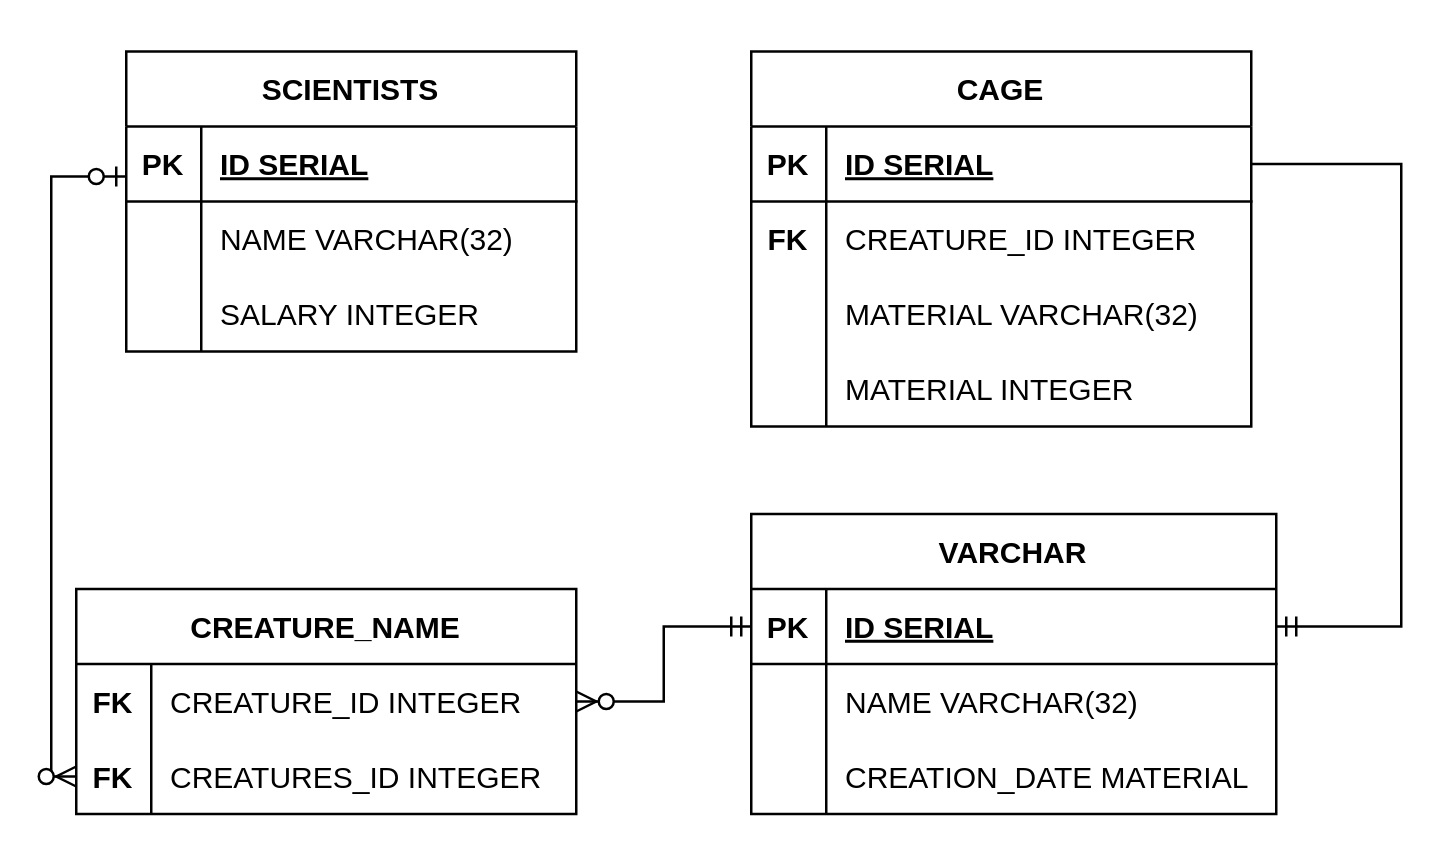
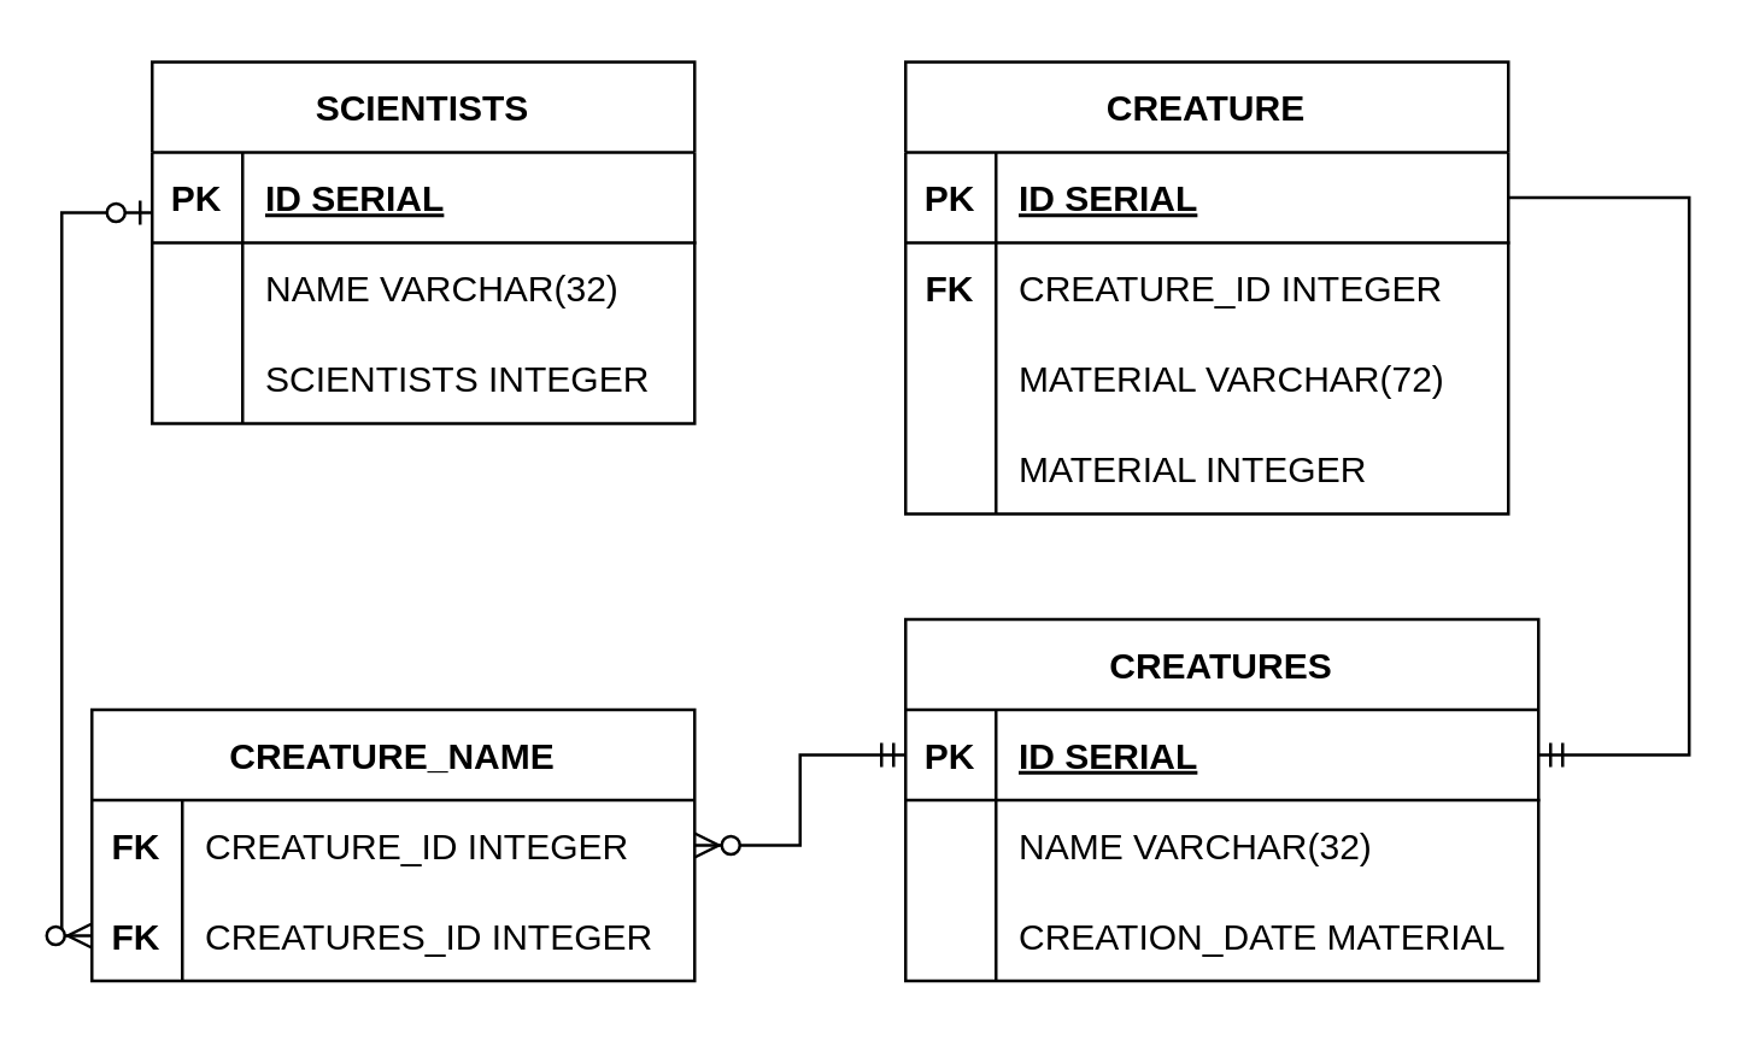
  <mxCell id="0" />
  <mxCell id="1" parent="0" />
  <mxCell id="2" value="SCIENTISTS" style="shape=table;startSize=30;container=1;collapsible=1;childLayout=tableLayout;fixedRows=1;rowLines=0;fontStyle=1;align=center;resizeLast=1;" vertex="1" parent="1"><mxGeometry x="50" y="20" width="180" height="120" as="geometry" /></mxCell>
  <mxCell id="3" value="" style="shape=tableRow;horizontal=0;startSize=0;swimlaneHead=0;swimlaneBody=0;fillColor=none;collapsible=0;dropTarget=0;points=[[0,0.5],[1,0.5]];portConstraint=eastwest;strokeColor=inherit;top=0;left=0;right=0;bottom=1;" vertex="1" parent="2"><mxGeometry y="30" width="180" height="30" as="geometry" /></mxCell>
  <mxCell id="4" value="PK" style="shape=partialRectangle;overflow=hidden;connectable=0;fillColor=none;strokeColor=inherit;top=0;left=0;bottom=0;right=0;fontStyle=1;" vertex="1" parent="3"><mxGeometry width="30" height="30" as="geometry"><mxRectangle width="30" height="30" as="alternateBounds" /></mxGeometry></mxCell>
  <mxCell id="5" value="ID SERIAL " style="shape=partialRectangle;overflow=hidden;connectable=0;fillColor=none;align=left;strokeColor=inherit;top=0;left=0;bottom=0;right=0;spacingLeft=6;fontStyle=5;" vertex="1" parent="3"><mxGeometry x="30" width="150" height="30" as="geometry"><mxRectangle width="150" height="30" as="alternateBounds" /></mxGeometry></mxCell>
  <mxCell id="6" value="" style="shape=tableRow;horizontal=0;startSize=0;swimlaneHead=0;swimlaneBody=0;fillColor=none;collapsible=0;dropTarget=0;points=[[0,0.5],[1,0.5]];portConstraint=eastwest;strokeColor=inherit;top=0;left=0;right=0;bottom=0;" vertex="1" parent="2"><mxGeometry y="60" width="180" height="30" as="geometry" /></mxCell>
  <mxCell id="7" value="" style="shape=partialRectangle;overflow=hidden;connectable=0;fillColor=none;strokeColor=inherit;top=0;left=0;bottom=0;right=0;" vertex="1" parent="6"><mxGeometry width="30" height="30" as="geometry"><mxRectangle width="30" height="30" as="alternateBounds" /></mxGeometry></mxCell>
  <mxCell id="8" value="NAME VARCHAR(32)" style="shape=partialRectangle;overflow=hidden;connectable=0;fillColor=none;align=left;strokeColor=inherit;top=0;left=0;bottom=0;right=0;spacingLeft=6;" vertex="1" parent="6"><mxGeometry x="30" width="150" height="30" as="geometry"><mxRectangle width="150" height="30" as="alternateBounds" /></mxGeometry></mxCell>
  <mxCell id="9" value="" style="shape=tableRow;horizontal=0;startSize=0;swimlaneHead=0;swimlaneBody=0;fillColor=none;collapsible=0;dropTarget=0;points=[[0,0.5],[1,0.5]];portConstraint=eastwest;strokeColor=inherit;top=0;left=0;right=0;bottom=0;" vertex="1" parent="2"><mxGeometry y="90" width="180" height="30" as="geometry" /></mxCell>
  <mxCell id="10" value="" style="shape=partialRectangle;overflow=hidden;connectable=0;fillColor=none;strokeColor=inherit;top=0;left=0;bottom=0;right=0;" vertex="1" parent="9"><mxGeometry width="30" height="30" as="geometry"><mxRectangle width="30" height="30" as="alternateBounds" /></mxGeometry></mxCell>
- <mxCell id="11" value="SALARY INTEGER" style="shape=partialRectangle;overflow=hidden;connectable=0;fillColor=none;align=left;strokeColor=inherit;top=0;left=0;bottom=0;right=0;spacingLeft=6;" vertex="1" parent="9"><mxGeometry x="30" width="150" height="30" as="geometry"><mxRectangle width="150" height="30" as="alternateBounds" /></mxGeometry></mxCell>
- <mxCell id="12" value="VARCHAR" style="shape=table;startSize=30;container=1;collapsible=1;childLayout=tableLayout;fixedRows=1;rowLines=0;fontStyle=1;align=center;resizeLast=1;" vertex="1" parent="1"><mxGeometry x="300" y="205" width="210" height="120" as="geometry" /></mxCell>
+ <mxCell id="11" value="SCIENTISTS INTEGER" style="shape=partialRectangle;overflow=hidden;connectable=0;fillColor=none;align=left;strokeColor=inherit;top=0;left=0;bottom=0;right=0;spacingLeft=6;" vertex="1" parent="9"><mxGeometry x="30" width="150" height="30" as="geometry"><mxRectangle width="150" height="30" as="alternateBounds" /></mxGeometry></mxCell>
+ <mxCell id="12" value="CREATURES" style="shape=table;startSize=30;container=1;collapsible=1;childLayout=tableLayout;fixedRows=1;rowLines=0;fontStyle=1;align=center;resizeLast=1;" vertex="1" parent="1"><mxGeometry x="300" y="205" width="210" height="120" as="geometry" /></mxCell>
  <mxCell id="13" value="" style="shape=tableRow;horizontal=0;startSize=0;swimlaneHead=0;swimlaneBody=0;fillColor=none;collapsible=0;dropTarget=0;points=[[0,0.5],[1,0.5]];portConstraint=eastwest;strokeColor=inherit;top=0;left=0;right=0;bottom=1;" vertex="1" parent="12"><mxGeometry y="30" width="210" height="30" as="geometry" /></mxCell>
  <mxCell id="14" value="PK" style="shape=partialRectangle;overflow=hidden;connectable=0;fillColor=none;strokeColor=inherit;top=0;left=0;bottom=0;right=0;fontStyle=1;" vertex="1" parent="13"><mxGeometry width="30" height="30" as="geometry"><mxRectangle width="30" height="30" as="alternateBounds" /></mxGeometry></mxCell>
  <mxCell id="15" value="ID SERIAL " style="shape=partialRectangle;overflow=hidden;connectable=0;fillColor=none;align=left;strokeColor=inherit;top=0;left=0;bottom=0;right=0;spacingLeft=6;fontStyle=5;" vertex="1" parent="13"><mxGeometry x="30" width="180" height="30" as="geometry"><mxRectangle width="180" height="30" as="alternateBounds" /></mxGeometry></mxCell>
  <mxCell id="16" value="" style="shape=tableRow;horizontal=0;startSize=0;swimlaneHead=0;swimlaneBody=0;fillColor=none;collapsible=0;dropTarget=0;points=[[0,0.5],[1,0.5]];portConstraint=eastwest;strokeColor=inherit;top=0;left=0;right=0;bottom=0;" vertex="1" parent="12"><mxGeometry y="60" width="210" height="30" as="geometry" /></mxCell>
  <mxCell id="17" value="" style="shape=partialRectangle;overflow=hidden;connectable=0;fillColor=none;strokeColor=inherit;top=0;left=0;bottom=0;right=0;" vertex="1" parent="16"><mxGeometry width="30" height="30" as="geometry"><mxRectangle width="30" height="30" as="alternateBounds" /></mxGeometry></mxCell>
  <mxCell id="18" value="NAME VARCHAR(32)" style="shape=partialRectangle;overflow=hidden;connectable=0;fillColor=none;align=left;strokeColor=inherit;top=0;left=0;bottom=0;right=0;spacingLeft=6;" vertex="1" parent="16"><mxGeometry x="30" width="180" height="30" as="geometry"><mxRectangle width="180" height="30" as="alternateBounds" /></mxGeometry></mxCell>
  <mxCell id="19" value="" style="shape=tableRow;horizontal=0;startSize=0;swimlaneHead=0;swimlaneBody=0;fillColor=none;collapsible=0;dropTarget=0;points=[[0,0.5],[1,0.5]];portConstraint=eastwest;strokeColor=inherit;top=0;left=0;right=0;bottom=0;" vertex="1" parent="12"><mxGeometry y="90" width="210" height="30" as="geometry" /></mxCell>
  <mxCell id="20" value="" style="shape=partialRectangle;overflow=hidden;connectable=0;fillColor=none;strokeColor=inherit;top=0;left=0;bottom=0;right=0;" vertex="1" parent="19"><mxGeometry width="30" height="30" as="geometry"><mxRectangle width="30" height="30" as="alternateBounds" /></mxGeometry></mxCell>
  <mxCell id="21" value="CREATION_DATE MATERIAL" style="shape=partialRectangle;overflow=hidden;connectable=0;fillColor=none;align=left;strokeColor=inherit;top=0;left=0;bottom=0;right=0;spacingLeft=6;" vertex="1" parent="19"><mxGeometry x="30" width="180" height="30" as="geometry"><mxRectangle width="180" height="30" as="alternateBounds" /></mxGeometry></mxCell>
- <mxCell id="22" value="CAGE" style="shape=table;startSize=30;container=1;collapsible=1;childLayout=tableLayout;fixedRows=1;rowLines=0;fontStyle=1;align=center;resizeLast=1;" vertex="1" parent="1"><mxGeometry x="300" y="20" width="200" height="150" as="geometry" /></mxCell>
+ <mxCell id="22" value="CREATURE" style="shape=table;startSize=30;container=1;collapsible=1;childLayout=tableLayout;fixedRows=1;rowLines=0;fontStyle=1;align=center;resizeLast=1;" vertex="1" parent="1"><mxGeometry x="300" y="20" width="200" height="150" as="geometry" /></mxCell>
  <mxCell id="23" value="" style="shape=tableRow;horizontal=0;startSize=0;swimlaneHead=0;swimlaneBody=0;fillColor=none;collapsible=0;dropTarget=0;points=[[0,0.5],[1,0.5]];portConstraint=eastwest;strokeColor=inherit;top=0;left=0;right=0;bottom=1;" vertex="1" parent="22"><mxGeometry y="30" width="200" height="30" as="geometry" /></mxCell>
  <mxCell id="24" value="PK" style="shape=partialRectangle;overflow=hidden;connectable=0;fillColor=none;strokeColor=inherit;top=0;left=0;bottom=0;right=0;fontStyle=1;" vertex="1" parent="23"><mxGeometry width="30" height="30" as="geometry"><mxRectangle width="30" height="30" as="alternateBounds" /></mxGeometry></mxCell>
  <mxCell id="25" value="ID SERIAL " style="shape=partialRectangle;overflow=hidden;connectable=0;fillColor=none;align=left;strokeColor=inherit;top=0;left=0;bottom=0;right=0;spacingLeft=6;fontStyle=5;" vertex="1" parent="23"><mxGeometry x="30" width="170" height="30" as="geometry"><mxRectangle width="170" height="30" as="alternateBounds" /></mxGeometry></mxCell>
  <mxCell id="26" value="" style="shape=tableRow;horizontal=0;startSize=0;swimlaneHead=0;swimlaneBody=0;fillColor=none;collapsible=0;dropTarget=0;points=[[0,0.5],[1,0.5]];portConstraint=eastwest;strokeColor=inherit;top=0;left=0;right=0;bottom=0;" vertex="1" parent="22"><mxGeometry y="60" width="200" height="30" as="geometry" /></mxCell>
  <mxCell id="27" value="FK" style="shape=partialRectangle;overflow=hidden;connectable=0;fillColor=none;strokeColor=inherit;top=0;left=0;bottom=0;right=0;fontStyle=1" vertex="1" parent="26"><mxGeometry width="30" height="30" as="geometry"><mxRectangle width="30" height="30" as="alternateBounds" /></mxGeometry></mxCell>
  <mxCell id="28" value="CREATURE_ID INTEGER" style="shape=partialRectangle;overflow=hidden;connectable=0;fillColor=none;align=left;strokeColor=inherit;top=0;left=0;bottom=0;right=0;spacingLeft=6;" vertex="1" parent="26"><mxGeometry x="30" width="170" height="30" as="geometry"><mxRectangle width="170" height="30" as="alternateBounds" /></mxGeometry></mxCell>
  <mxCell id="29" value="" style="shape=tableRow;horizontal=0;startSize=0;swimlaneHead=0;swimlaneBody=0;fillColor=none;collapsible=0;dropTarget=0;points=[[0,0.5],[1,0.5]];portConstraint=eastwest;strokeColor=inherit;top=0;left=0;right=0;bottom=0;" vertex="1" parent="22"><mxGeometry y="90" width="200" height="30" as="geometry" /></mxCell>
  <mxCell id="30" value="" style="shape=partialRectangle;overflow=hidden;connectable=0;fillColor=none;strokeColor=inherit;top=0;left=0;bottom=0;right=0;" vertex="1" parent="29"><mxGeometry width="30" height="30" as="geometry"><mxRectangle width="30" height="30" as="alternateBounds" /></mxGeometry></mxCell>
- <mxCell id="31" value="MATERIAL VARCHAR(32)" style="shape=partialRectangle;overflow=hidden;connectable=0;fillColor=none;align=left;strokeColor=inherit;top=0;left=0;bottom=0;right=0;spacingLeft=6;" vertex="1" parent="29"><mxGeometry x="30" width="170" height="30" as="geometry"><mxRectangle width="170" height="30" as="alternateBounds" /></mxGeometry></mxCell>
+ <mxCell id="31" value="MATERIAL VARCHAR(72)" style="shape=partialRectangle;overflow=hidden;connectable=0;fillColor=none;align=left;strokeColor=inherit;top=0;left=0;bottom=0;right=0;spacingLeft=6;" vertex="1" parent="29"><mxGeometry x="30" width="170" height="30" as="geometry"><mxRectangle width="170" height="30" as="alternateBounds" /></mxGeometry></mxCell>
  <mxCell id="32" value="" style="shape=tableRow;horizontal=0;startSize=0;swimlaneHead=0;swimlaneBody=0;fillColor=none;collapsible=0;dropTarget=0;points=[[0,0.5],[1,0.5]];portConstraint=eastwest;strokeColor=inherit;top=0;left=0;right=0;bottom=0;" vertex="1" parent="22"><mxGeometry y="120" width="200" height="30" as="geometry" /></mxCell>
  <mxCell id="33" value="" style="shape=partialRectangle;overflow=hidden;connectable=0;fillColor=none;strokeColor=inherit;top=0;left=0;bottom=0;right=0;" vertex="1" parent="32"><mxGeometry width="30" height="30" as="geometry"><mxRectangle width="30" height="30" as="alternateBounds" /></mxGeometry></mxCell>
  <mxCell id="34" value="MATERIAL INTEGER" style="shape=partialRectangle;overflow=hidden;connectable=0;fillColor=none;align=left;strokeColor=inherit;top=0;left=0;bottom=0;right=0;spacingLeft=6;" vertex="1" parent="32"><mxGeometry x="30" width="170" height="30" as="geometry"><mxRectangle width="170" height="30" as="alternateBounds" /></mxGeometry></mxCell>
  <mxCell id="35" value="CREATURE_NAME" style="shape=table;startSize=30;container=1;collapsible=1;childLayout=tableLayout;fixedRows=1;rowLines=0;fontStyle=1;align=center;resizeLast=1;" vertex="1" parent="1"><mxGeometry x="30" y="235" width="200" height="90" as="geometry" /></mxCell>
  <mxCell id="36" value="" style="shape=tableRow;horizontal=0;startSize=0;swimlaneHead=0;swimlaneBody=0;fillColor=none;collapsible=0;dropTarget=0;points=[[0,0.5],[1,0.5]];portConstraint=eastwest;strokeColor=inherit;top=0;left=0;right=0;bottom=0;" vertex="1" parent="35"><mxGeometry y="30" width="200" height="30" as="geometry" /></mxCell>
  <mxCell id="37" value="FK" style="shape=partialRectangle;overflow=hidden;connectable=0;fillColor=none;strokeColor=inherit;top=0;left=0;bottom=0;right=0;fontStyle=1" vertex="1" parent="36"><mxGeometry width="30" height="30" as="geometry"><mxRectangle width="30" height="30" as="alternateBounds" /></mxGeometry></mxCell>
  <mxCell id="38" value="CREATURE_ID INTEGER" style="shape=partialRectangle;overflow=hidden;connectable=0;fillColor=none;align=left;strokeColor=inherit;top=0;left=0;bottom=0;right=0;spacingLeft=6;" vertex="1" parent="36"><mxGeometry x="30" width="170" height="30" as="geometry"><mxRectangle width="170" height="30" as="alternateBounds" /></mxGeometry></mxCell>
  <mxCell id="39" value="" style="shape=tableRow;horizontal=0;startSize=0;swimlaneHead=0;swimlaneBody=0;fillColor=none;collapsible=0;dropTarget=0;points=[[0,0.5],[1,0.5]];portConstraint=eastwest;strokeColor=inherit;top=0;left=0;right=0;bottom=0;" vertex="1" parent="35"><mxGeometry y="60" width="200" height="30" as="geometry" /></mxCell>
  <mxCell id="40" value="FK" style="shape=partialRectangle;overflow=hidden;connectable=0;fillColor=none;strokeColor=inherit;top=0;left=0;bottom=0;right=0;fontStyle=1" vertex="1" parent="39"><mxGeometry width="30" height="30" as="geometry"><mxRectangle width="30" height="30" as="alternateBounds" /></mxGeometry></mxCell>
  <mxCell id="41" value="CREATURES_ID INTEGER" style="shape=partialRectangle;overflow=hidden;connectable=0;fillColor=none;align=left;strokeColor=inherit;top=0;left=0;bottom=0;right=0;spacingLeft=6;" vertex="1" parent="39"><mxGeometry x="30" width="170" height="30" as="geometry"><mxRectangle width="170" height="30" as="alternateBounds" /></mxGeometry></mxCell>
  <mxCell id="42" value="" style="edgeStyle=orthogonalEdgeStyle;fontSize=12;html=1;endArrow=ERzeroToMany;startArrow=ERzeroToOne;rounded=0;movable=1;resizable=1;rotatable=1;deletable=1;editable=1;locked=0;connectable=1;" edge="1" parent="1" source="3" target="39"><mxGeometry width="100" height="100" relative="1" as="geometry"><mxPoint x="210" y="250" as="sourcePoint" /><mxPoint x="310" y="150" as="targetPoint" /><Array as="points"><mxPoint x="20" y="70" /><mxPoint x="20" y="310" /></Array></mxGeometry></mxCell>
  <mxCell id="43" value="" style="edgeStyle=orthogonalEdgeStyle;fontSize=12;html=1;endArrow=ERzeroToMany;startArrow=ERmandOne;rounded=0;" edge="1" parent="1" source="13" target="36"><mxGeometry width="100" height="100" relative="1" as="geometry"><mxPoint x="210" y="250" as="sourcePoint" /><mxPoint x="310" y="150" as="targetPoint" /></mxGeometry></mxCell>
  <mxCell id="44" value="" style="fontSize=12;html=1;endArrow=ERmandOne;rounded=0;edgeStyle=orthogonalEdgeStyle;" edge="1" parent="1" source="23" target="13"><mxGeometry width="100" height="100" relative="1" as="geometry"><mxPoint x="340" y="250" as="sourcePoint" /><mxPoint x="440" y="150" as="targetPoint" /><Array as="points"><mxPoint x="560" y="65" /><mxPoint x="560" y="250" /></Array></mxGeometry></mxCell>
